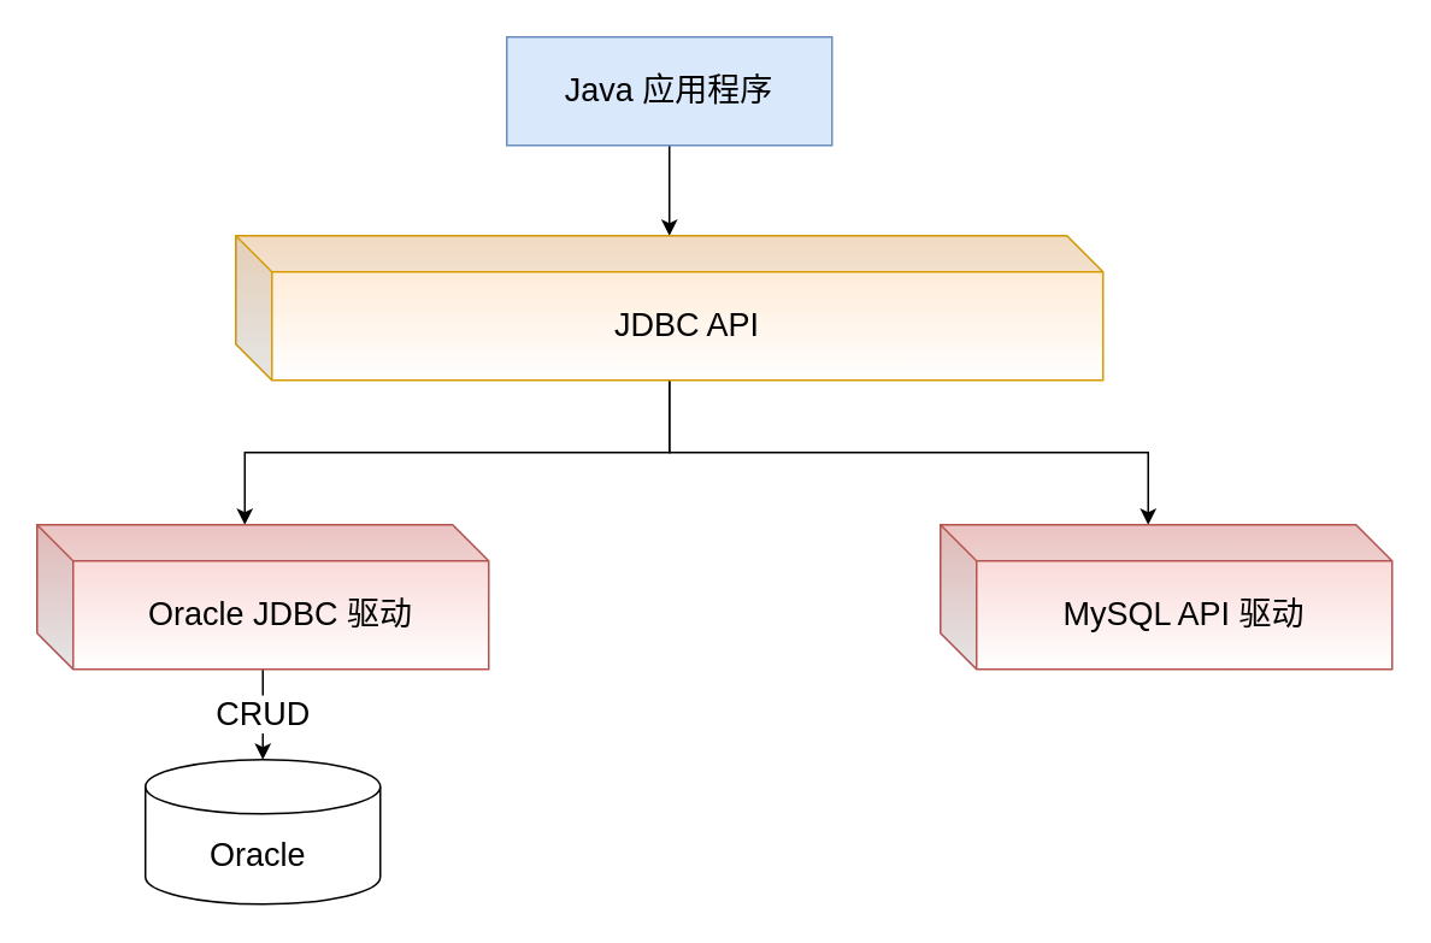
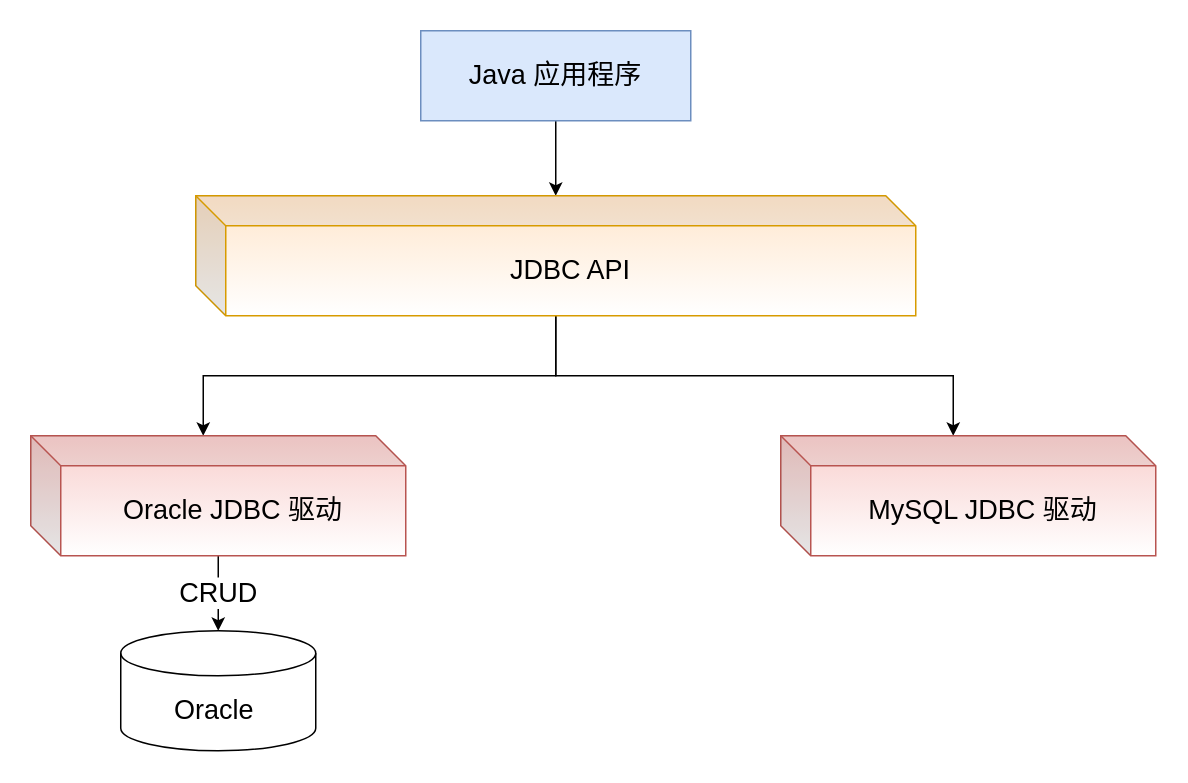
  <mxCell id="0" />
  <mxCell id="1" parent="0" />
  <mxCell id="2" style="edgeStyle=orthogonalEdgeStyle;rounded=0;orthogonalLoop=1;jettySize=auto;html=1;fontSize=18;" edge="1" parent="1" source="3" target="6"><mxGeometry relative="1" as="geometry" /></mxCell>
  <mxCell id="3" value="&lt;font style=&quot;font-size: 18px&quot;&gt;Java 应用程序&lt;/font&gt;" style="rounded=0;whiteSpace=wrap;html=1;fillColor=#dae8fc;strokeColor=#6c8ebf;" vertex="1" parent="1"><mxGeometry x="280" y="20" width="180" height="60" as="geometry" /></mxCell>
  <mxCell id="4" style="edgeStyle=orthogonalEdgeStyle;rounded=0;orthogonalLoop=1;jettySize=auto;html=1;entryX=0;entryY=0;entryDx=115;entryDy=0;entryPerimeter=0;fontSize=18;" edge="1" parent="1" source="6" target="8"><mxGeometry relative="1" as="geometry" /></mxCell>
  <mxCell id="5" style="edgeStyle=orthogonalEdgeStyle;rounded=0;orthogonalLoop=1;jettySize=auto;html=1;entryX=0;entryY=0;entryDx=115;entryDy=0;entryPerimeter=0;fontSize=18;" edge="1" parent="1" source="6" target="9"><mxGeometry relative="1" as="geometry" /></mxCell>
  <mxCell id="6" value="JDBC API" style="shape=cube;whiteSpace=wrap;html=1;boundedLbl=1;backgroundOutline=1;darkOpacity=0.05;darkOpacity2=0.1;fontSize=18;fillColor=#ffe6cc;strokeColor=#d79b00;gradientColor=#ffffff;" vertex="1" parent="1"><mxGeometry x="130" y="130" width="480" height="80" as="geometry" /></mxCell>
  <mxCell id="7" value="CRUD" style="edgeStyle=orthogonalEdgeStyle;rounded=0;orthogonalLoop=1;jettySize=auto;html=1;entryX=0.5;entryY=0;entryDx=0;entryDy=0;entryPerimeter=0;fontSize=18;" edge="1" parent="1" source="8" target="10"><mxGeometry relative="1" as="geometry" /></mxCell>
  <mxCell id="8" value="Oracle JDBC 驱动" style="shape=cube;whiteSpace=wrap;html=1;boundedLbl=1;backgroundOutline=1;darkOpacity=0.05;darkOpacity2=0.1;fontSize=18;fillColor=#f8cecc;strokeColor=#b85450;gradientColor=#ffffff;" vertex="1" parent="1"><mxGeometry x="20" y="290" width="250" height="80" as="geometry" /></mxCell>
- <mxCell id="9" value="MySQL API 驱动" style="shape=cube;whiteSpace=wrap;html=1;boundedLbl=1;backgroundOutline=1;darkOpacity=0.05;darkOpacity2=0.1;fontSize=18;fillColor=#f8cecc;strokeColor=#b85450;gradientColor=#ffffff;" vertex="1" parent="1"><mxGeometry x="520" y="290" width="250" height="80" as="geometry" /></mxCell>
+ <mxCell id="9" value="MySQL JDBC 驱动" style="shape=cube;whiteSpace=wrap;html=1;boundedLbl=1;backgroundOutline=1;darkOpacity=0.05;darkOpacity2=0.1;fontSize=18;fillColor=#f8cecc;strokeColor=#b85450;gradientColor=#ffffff;" vertex="1" parent="1"><mxGeometry x="520" y="290" width="250" height="80" as="geometry" /></mxCell>
  <mxCell id="10" value="Oracle&amp;nbsp;" style="shape=cylinder3;whiteSpace=wrap;html=1;boundedLbl=1;backgroundOutline=1;size=15;fontSize=18;" vertex="1" parent="1"><mxGeometry x="80" y="420" width="130" height="80" as="geometry" /></mxCell>
